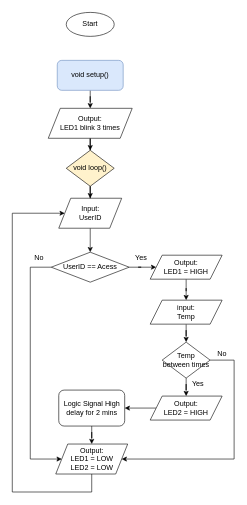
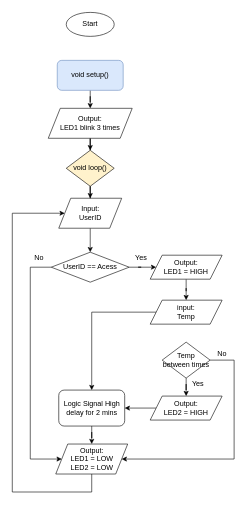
  <mxCell id="0" />
  <mxCell id="1" parent="0" />
  <mxCell id="2" value="Start" style="ellipse;whiteSpace=wrap;html=1;" parent="1" vertex="1"><mxGeometry x="110" y="20" width="80" height="40" as="geometry" /></mxCell>
  <mxCell id="3" value="" style="edgeStyle=orthogonalEdgeStyle;rounded=0;orthogonalLoop=1;jettySize=auto;html=1;" parent="1" source="4" target="13" edge="1"><mxGeometry relative="1" as="geometry" /></mxCell>
  <mxCell id="4" value="void setup()" style="rounded=1;whiteSpace=wrap;html=1;fillColor=#dae8fc;strokeColor=#6c8ebf;" parent="1" vertex="1"><mxGeometry x="95" y="100" width="110" height="50" as="geometry" /></mxCell>
  <mxCell id="5" style="edgeStyle=orthogonalEdgeStyle;rounded=0;orthogonalLoop=1;jettySize=auto;html=1;entryX=0;entryY=0.5;entryDx=0;entryDy=0;" parent="1" source="7" target="11" edge="1"><mxGeometry relative="1" as="geometry" /></mxCell>
  <mxCell id="6" style="edgeStyle=orthogonalEdgeStyle;rounded=0;orthogonalLoop=1;jettySize=auto;html=1;entryX=0;entryY=0.5;entryDx=0;entryDy=0;" edge="1" parent="1" source="7" target="29"><mxGeometry relative="1" as="geometry"><Array as="points"><mxPoint x="50" y="445" /><mxPoint x="50" y="765" /></Array></mxGeometry></mxCell>
  <mxCell id="7" value="UserID == Acess" style="rhombus;whiteSpace=wrap;html=1;" parent="1" vertex="1"><mxGeometry x="85" y="420" width="130" height="50" as="geometry" /></mxCell>
  <mxCell id="8" value="" style="edgeStyle=orthogonalEdgeStyle;rounded=0;orthogonalLoop=1;jettySize=auto;html=1;" parent="1" source="9" target="7" edge="1"><mxGeometry relative="1" as="geometry" /></mxCell>
  <mxCell id="9" value="Input:&lt;br&gt;UserID" style="shape=parallelogram;perimeter=parallelogramPerimeter;whiteSpace=wrap;html=1;fixedSize=1;" parent="1" vertex="1"><mxGeometry x="97.5" y="330" width="105" height="50" as="geometry" /></mxCell>
  <mxCell id="10" value="" style="edgeStyle=orthogonalEdgeStyle;rounded=0;orthogonalLoop=1;jettySize=auto;html=1;" parent="1" source="11" target="15" edge="1"><mxGeometry relative="1" as="geometry" /></mxCell>
  <mxCell id="11" value="Output:&lt;br&gt;LED1 = HIGH" style="shape=parallelogram;perimeter=parallelogramPerimeter;whiteSpace=wrap;html=1;fixedSize=1;" parent="1" vertex="1"><mxGeometry x="250" y="425" width="120" height="40" as="geometry" /></mxCell>
  <mxCell id="12" style="edgeStyle=orthogonalEdgeStyle;rounded=0;orthogonalLoop=1;jettySize=auto;html=1;entryX=0.5;entryY=0;entryDx=0;entryDy=0;" edge="1" parent="1" source="13" target="24"><mxGeometry relative="1" as="geometry" /></mxCell>
  <mxCell id="13" value="Output:&lt;br&gt;LED1 blink 3 times" style="shape=parallelogram;perimeter=parallelogramPerimeter;whiteSpace=wrap;html=1;fixedSize=1;" parent="1" vertex="1"><mxGeometry x="80" y="180" width="140" height="50" as="geometry" /></mxCell>
- <mxCell id="14" value="" style="edgeStyle=orthogonalEdgeStyle;rounded=0;orthogonalLoop=1;jettySize=auto;html=1;" parent="1" source="15" target="18" edge="1"><mxGeometry relative="1" as="geometry" /></mxCell>
+ <mxCell id="14" value="" style="edgeStyle=orthogonalEdgeStyle;rounded=0;orthogonalLoop=1;jettySize=auto;html=1;" parent="1" source="15" target="22" edge="1"><mxGeometry relative="1" as="geometry" /></mxCell>
  <mxCell id="15" value="input:&lt;br&gt;Temp" style="shape=parallelogram;perimeter=parallelogramPerimeter;whiteSpace=wrap;html=1;fixedSize=1;" parent="1" vertex="1"><mxGeometry x="250" y="500" width="120" height="40" as="geometry" /></mxCell>
  <mxCell id="16" value="" style="edgeStyle=orthogonalEdgeStyle;rounded=0;orthogonalLoop=1;jettySize=auto;html=1;" edge="1" parent="1" source="18" target="27"><mxGeometry relative="1" as="geometry" /></mxCell>
  <mxCell id="17" style="edgeStyle=orthogonalEdgeStyle;rounded=0;orthogonalLoop=1;jettySize=auto;html=1;entryX=1;entryY=0.5;entryDx=0;entryDy=0;" edge="1" parent="1" source="18" target="29"><mxGeometry relative="1" as="geometry"><Array as="points"><mxPoint x="390" y="600" /><mxPoint x="390" y="765" /></Array></mxGeometry></mxCell>
  <mxCell id="18" value="Temp between times" style="rhombus;whiteSpace=wrap;html=1;" parent="1" vertex="1"><mxGeometry x="270" y="570" width="80" height="60" as="geometry" /></mxCell>
  <mxCell id="19" value="No" style="text;html=1;strokeColor=none;fillColor=none;align=center;verticalAlign=middle;whiteSpace=wrap;rounded=0;" parent="1" vertex="1"><mxGeometry x="350" y="580" width="40" height="20" as="geometry" /></mxCell>
  <mxCell id="20" value="No" style="text;html=1;strokeColor=none;fillColor=none;align=center;verticalAlign=middle;whiteSpace=wrap;rounded=0;" parent="1" vertex="1"><mxGeometry x="45" y="420" width="40" height="20" as="geometry" /></mxCell>
  <mxCell id="21" value="" style="edgeStyle=orthogonalEdgeStyle;rounded=0;orthogonalLoop=1;jettySize=auto;html=1;" edge="1" parent="1" source="22" target="29"><mxGeometry relative="1" as="geometry" /></mxCell>
  <mxCell id="22" value="Logic Signal High&lt;br&gt;delay for 2 mins" style="rounded=1;whiteSpace=wrap;html=1;" parent="1" vertex="1"><mxGeometry x="97.5" y="650" width="110" height="60" as="geometry" /></mxCell>
  <mxCell id="23" value="" style="edgeStyle=orthogonalEdgeStyle;rounded=0;orthogonalLoop=1;jettySize=auto;html=1;" edge="1" parent="1" source="24" target="9"><mxGeometry relative="1" as="geometry" /></mxCell>
  <mxCell id="24" value="void loop()" style="rhombus;whiteSpace=wrap;html=1;fillColor=#FFF2CC;" vertex="1" parent="1"><mxGeometry x="110" y="250" width="80" height="60" as="geometry" /></mxCell>
  <mxCell id="25" value="Yes" style="text;html=1;strokeColor=none;fillColor=none;align=center;verticalAlign=middle;whiteSpace=wrap;rounded=0;" vertex="1" parent="1"><mxGeometry x="215" y="420" width="40" height="20" as="geometry" /></mxCell>
  <mxCell id="26" value="" style="edgeStyle=orthogonalEdgeStyle;rounded=0;orthogonalLoop=1;jettySize=auto;html=1;" edge="1" parent="1" source="27" target="22"><mxGeometry relative="1" as="geometry" /></mxCell>
  <mxCell id="27" value="Output:&lt;br&gt;LED2 = HIGH" style="shape=parallelogram;perimeter=parallelogramPerimeter;whiteSpace=wrap;html=1;fixedSize=1;" vertex="1" parent="1"><mxGeometry x="250" y="660" width="120" height="40" as="geometry" /></mxCell>
  <mxCell id="28" style="edgeStyle=orthogonalEdgeStyle;rounded=0;orthogonalLoop=1;jettySize=auto;html=1;entryX=0;entryY=0.5;entryDx=0;entryDy=0;" edge="1" parent="1" source="29" target="9"><mxGeometry relative="1" as="geometry"><Array as="points"><mxPoint x="153" y="820" /><mxPoint x="20" y="820" /><mxPoint x="20" y="355" /></Array></mxGeometry></mxCell>
  <mxCell id="29" value="Output:&lt;br&gt;LED1 = LOW&lt;br&gt;LED2 = LOW" style="shape=parallelogram;perimeter=parallelogramPerimeter;whiteSpace=wrap;html=1;fixedSize=1;" vertex="1" parent="1"><mxGeometry x="92.5" y="740" width="120" height="50" as="geometry" /></mxCell>
  <mxCell id="30" value="Yes" style="text;html=1;strokeColor=none;fillColor=none;align=center;verticalAlign=middle;whiteSpace=wrap;rounded=0;" vertex="1" parent="1"><mxGeometry x="310" y="630" width="40" height="20" as="geometry" /></mxCell>
